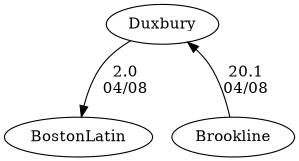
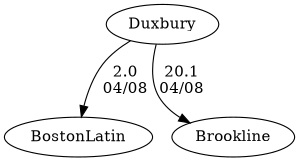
  digraph {
    edge [random=random]
    Duxbury
    BostonLatin
    Brookline
    Duxbury -> BostonLatin [label="2.0\n04/08" weight=98]
-   Brookline -> Duxbury [label="20.1\n04/08" weight=80]
+   Duxbury -> Brookline [label="20.1\n04/08" weight=80]
  }
